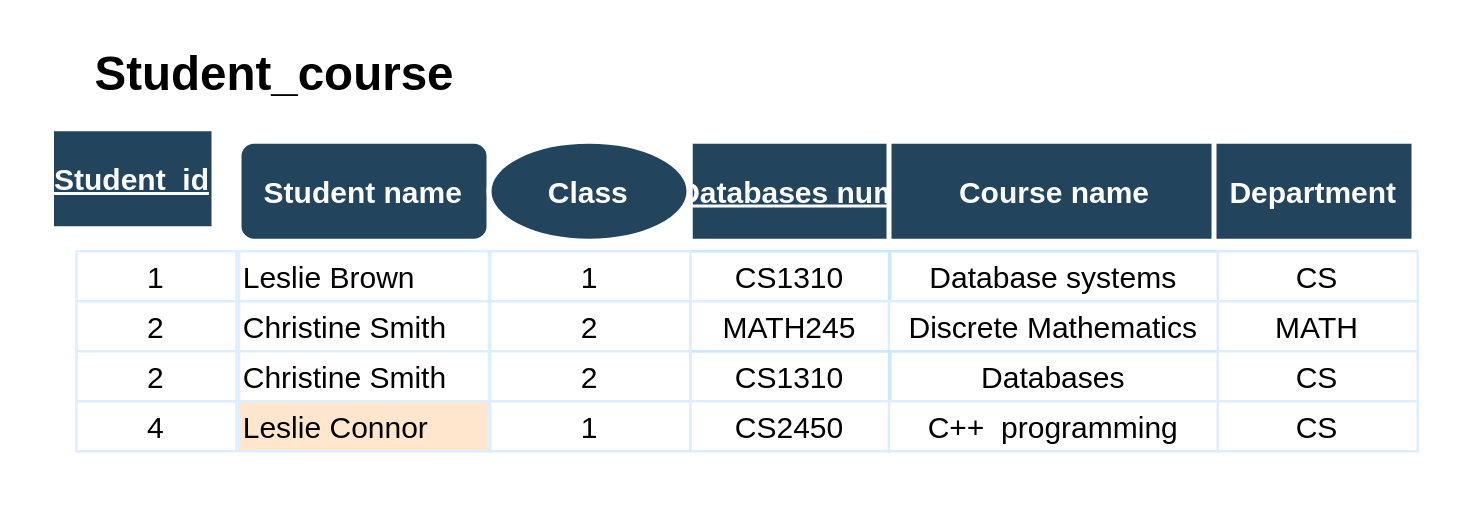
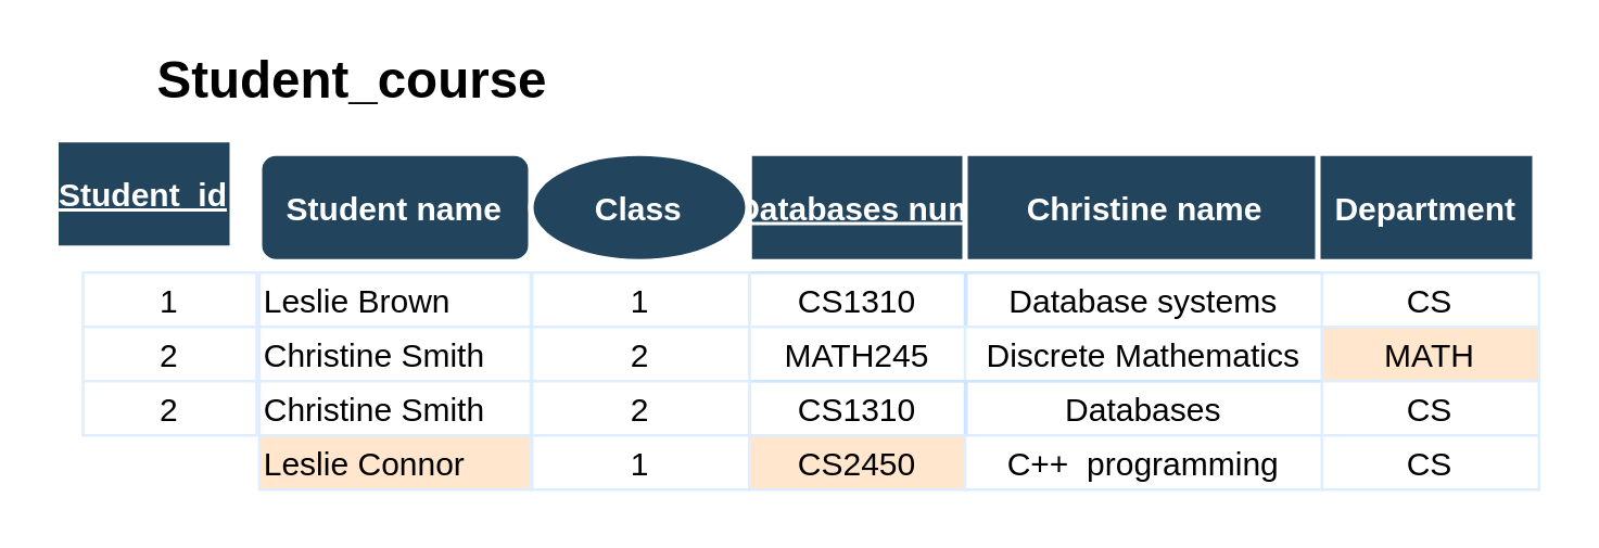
  <mxCell id="0" />
  <mxCell id="1" parent="0" />
  <mxCell id="2" value="Leslie Brown" style="align=left;strokeColor=#DEEDFF" parent="1" vertex="1"><mxGeometry x="95" y="100" width="100" height="20" as="geometry" /></mxCell>
  <mxCell id="3" value="CS1310" style="strokeColor=#CCE7FF;fillColor=none;" parent="1" vertex="1"><mxGeometry x="275.5" y="100" width="80.0" height="20" as="geometry" /></mxCell>
  <mxCell id="4" value="Database systems" style="strokeColor=#CCE7FF;fillColor=none;" parent="1" vertex="1"><mxGeometry x="355" y="100" width="132" height="20" as="geometry" /></mxCell>
  <mxCell id="5" value="CS" style="strokeColor=#DEEDFF" parent="1" vertex="1"><mxGeometry x="486.5" y="100" width="80.0" height="20" as="geometry" /></mxCell>
  <mxCell id="6" value="Christine Smith" style="align=left;strokeColor=#DEEDFF" parent="1" vertex="1"><mxGeometry x="95" y="120" width="100" height="20" as="geometry" /></mxCell>
  <mxCell id="7" value="MATH245" style="strokeColor=#DEEDFF" parent="1" vertex="1"><mxGeometry x="275.5" y="120" width="80.0" height="20" as="geometry" /></mxCell>
  <mxCell id="8" value="Discrete Mathematics" style="strokeColor=#DEEDFF" parent="1" vertex="1"><mxGeometry x="355" y="120" width="132" height="20" as="geometry" /></mxCell>
- <mxCell id="9" value="MATH" style="strokeColor=#DEEDFF" parent="1" vertex="1"><mxGeometry x="486.5" y="120" width="80.0" height="20" as="geometry" /></mxCell>
+ <mxCell id="9" value="MATH" style="strokeColor=#DEEDFF;fillColor=#ffe6cc;" parent="1" vertex="1"><mxGeometry x="486.5" y="120" width="80.0" height="20" as="geometry" /></mxCell>
  <mxCell id="10" value="Christine Smith" style="align=left;strokeColor=#DEEDFF" parent="1" vertex="1"><mxGeometry x="95" y="140" width="100" height="20" as="geometry" /></mxCell>
  <mxCell id="11" value="CS1310" style="strokeColor=#CCE7FF;fillColor=none;" parent="1" vertex="1"><mxGeometry x="275.5" y="140" width="80.0" height="20" as="geometry" /></mxCell>
  <mxCell id="12" value="Databases" style="strokeColor=#CCE7FF;fillColor=none;" parent="1" vertex="1"><mxGeometry x="355" y="140" width="132" height="20" as="geometry" /></mxCell>
  <mxCell id="13" value="CS" style="strokeColor=#DEEDFF" parent="1" vertex="1"><mxGeometry x="486.5" y="140" width="80.0" height="20" as="geometry" /></mxCell>
  <mxCell id="14" value="Leslie Connor" style="align=left;strokeColor=#DEEDFF;fillColor=#ffe6cc;" parent="1" vertex="1"><mxGeometry x="95" y="160" width="100" height="20" as="geometry" /></mxCell>
- <mxCell id="15" value="CS2450" style="strokeColor=#DEEDFF" parent="1" vertex="1"><mxGeometry x="275.5" y="160" width="80.0" height="20" as="geometry" /></mxCell>
+ <mxCell id="15" value="CS2450" style="strokeColor=#DEEDFF;fillColor=#ffe6cc;" parent="1" vertex="1"><mxGeometry x="275.5" y="160" width="80.0" height="20" as="geometry" /></mxCell>
  <mxCell id="16" value="C++  programming" style="strokeColor=#DEEDFF" parent="1" vertex="1"><mxGeometry x="355" y="160" width="132" height="20" as="geometry" /></mxCell>
  <mxCell id="17" value="CS" style="strokeColor=#DEEDFF" parent="1" vertex="1"><mxGeometry x="486.5" y="160" width="80.0" height="20" as="geometry" /></mxCell>
  <mxCell id="18" value="Student name" style="fillColor=#23445D;strokeColor=#FFFFFF;strokeWidth=2;fontColor=#FFFFFF;fontStyle=1;rounded=1;" parent="1" vertex="1"><mxGeometry x="95" y="56" width="100" height="40" as="geometry" /></mxCell>
  <mxCell id="19" value="Databases num" style="fillColor=#23445D;strokeColor=#FFFFFF;strokeWidth=2;fontColor=#FFFFFF;fontStyle=5" parent="1" vertex="1"><mxGeometry x="275.5" y="56" width="80.0" height="40.0" as="geometry" /></mxCell>
- <mxCell id="20" value="Course name" style="fillColor=#23445D;strokeColor=#FFFFFF;strokeWidth=2;fontColor=#FFFFFF;fontStyle=1" parent="1" vertex="1"><mxGeometry x="355" y="56" width="133" height="40" as="geometry" /></mxCell>
+ <mxCell id="20" value="Christine name" style="fillColor=#23445D;strokeColor=#FFFFFF;strokeWidth=2;fontColor=#FFFFFF;fontStyle=1" parent="1" vertex="1"><mxGeometry x="355" y="56" width="133" height="40" as="geometry" /></mxCell>
  <mxCell id="21" value="Department" style="fillColor=#23445D;strokeColor=#FFFFFF;strokeWidth=2;fontColor=#FFFFFF;fontStyle=1" parent="1" vertex="1"><mxGeometry x="485" y="56" width="80.0" height="40.0" as="geometry" /></mxCell>
  <mxCell id="22" value="1" style="strokeColor=#DEEDFF" parent="1" vertex="1"><mxGeometry x="195.5" y="100" width="80.0" height="20" as="geometry" /></mxCell>
  <mxCell id="23" value="2" style="strokeColor=#DEEDFF" parent="1" vertex="1"><mxGeometry x="195.5" y="120" width="80.0" height="20" as="geometry" /></mxCell>
  <mxCell id="24" value="2" style="strokeColor=#DEEDFF" parent="1" vertex="1"><mxGeometry x="195.5" y="140" width="80.0" height="20" as="geometry" /></mxCell>
  <mxCell id="25" value="1" style="strokeColor=#DEEDFF" parent="1" vertex="1"><mxGeometry x="195.5" y="160" width="80.0" height="20" as="geometry" /></mxCell>
  <mxCell id="26" value="Class" style="ellipse;fillColor=#23445D;strokeColor=#FFFFFF;strokeWidth=2;fontColor=#FFFFFF;fontStyle=1;" parent="1" vertex="1"><mxGeometry x="195" y="56" width="80.0" height="40.0" as="geometry" /></mxCell>
- <mxCell id="27" value="Student_course" style="text;html=1;strokeColor=none;fillColor=none;align=center;verticalAlign=middle;whiteSpace=wrap;rounded=0;fontSize=19;fontStyle=1" parent="1" vertex="1"><mxGeometry x="38" y="20" width="143" height="20" as="geometry" /></mxCell>
+ <mxCell id="27" value="Student_course" style="text;html=1;strokeColor=none;fillColor=none;align=center;verticalAlign=middle;whiteSpace=wrap;rounded=0;fontSize=19;fontStyle=1" parent="1" vertex="1"><mxGeometry x="58" y="20" width="143" height="20" as="geometry" /></mxCell>
  <mxCell id="28" value="1" style="strokeColor=#DEEDFF" parent="1" vertex="1"><mxGeometry x="30" y="100" width="64" height="20" as="geometry" /></mxCell>
  <mxCell id="29" value="2" style="strokeColor=#DEEDFF" parent="1" vertex="1"><mxGeometry x="30" y="120" width="64" height="20" as="geometry" /></mxCell>
  <mxCell id="30" value="2" style="strokeColor=#DEEDFF" parent="1" vertex="1"><mxGeometry x="30" y="140" width="64" height="20" as="geometry" /></mxCell>
- <mxCell id="31" value="4" style="strokeColor=#DEEDFF" parent="1" vertex="1"><mxGeometry x="30" y="160" width="64" height="20" as="geometry" /></mxCell>
  <mxCell id="32" value="Student_id" style="fillColor=#23445D;strokeColor=#FFFFFF;strokeWidth=2;fontColor=#FFFFFF;fontStyle=5" parent="1" vertex="1"><mxGeometry x="20" y="51" width="65" height="40" as="geometry" /></mxCell>
